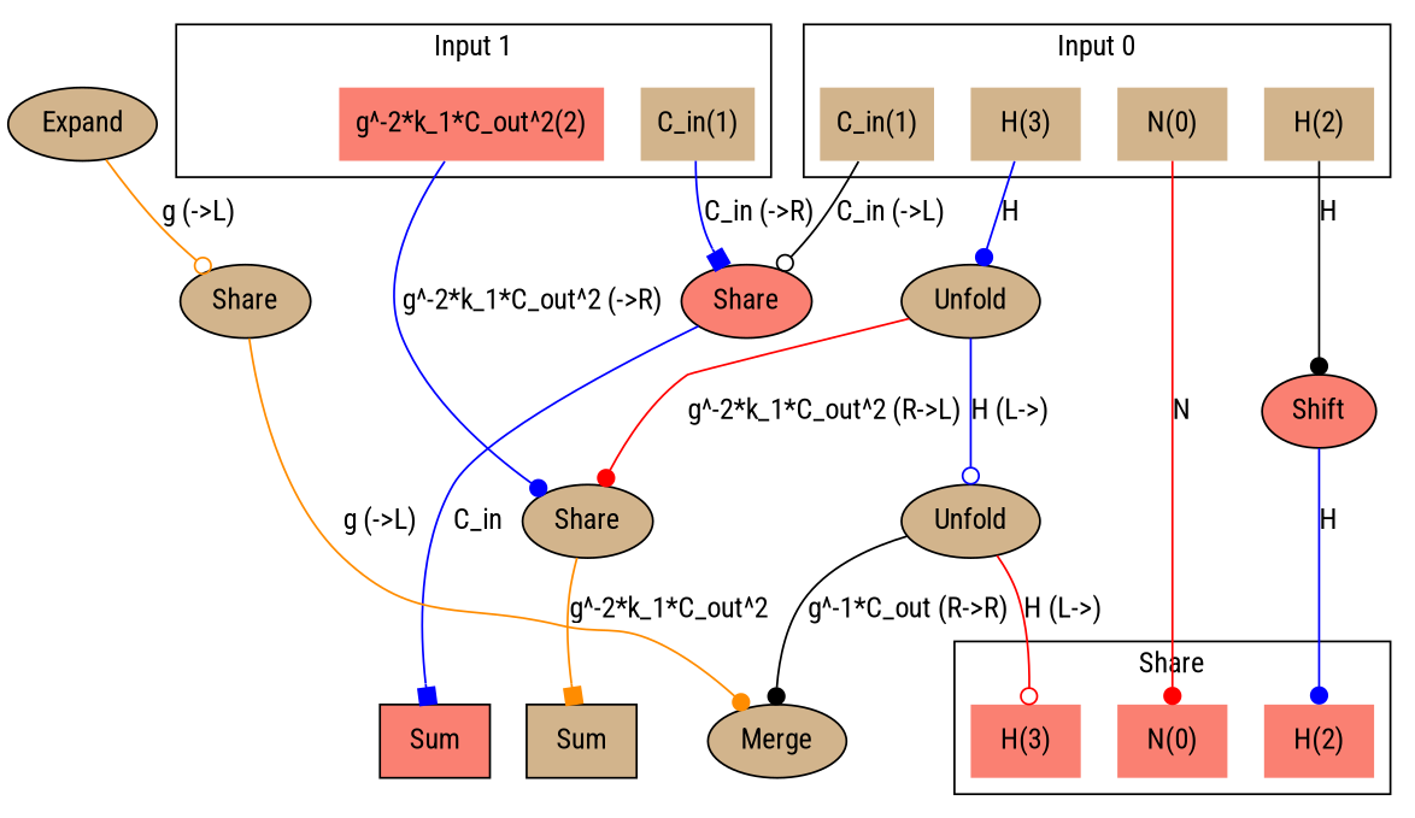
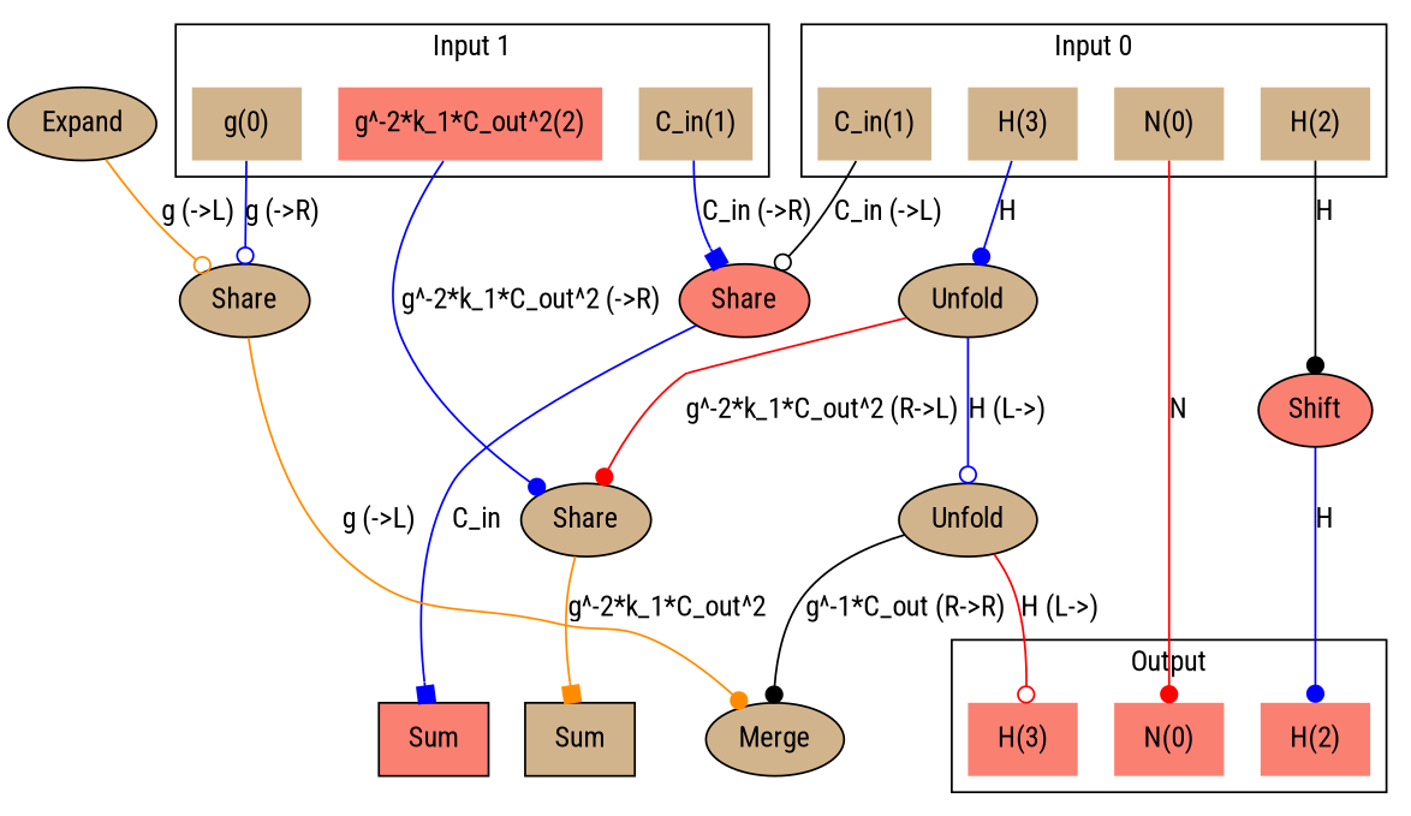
  digraph {
    fontname="Roboto Condensed"
    newrank=true
    node [fillcolor=tan fontname="Roboto Condensed" shape=none style=filled]
    edge [arrowhead=dot color=blue fontname="Roboto Condensed"]
    n1 [label=Sum shape=box]
    n2 [fillcolor=salmon label=Sum shape=box]
    n3 [fillcolor=salmon label="N(0)"]
    n4 [fillcolor=salmon label="H(2)"]
    n5 [fillcolor=salmon label="H(3)"]
    n6 [label="N(0)"]
    n7 [label="C_in(1)"]
    n8 [label="H(2)"]
    n9 [label="H(3)"]
+   n10 [label="g(0)"]
    n11 [label="C_in(1)"]
    n12 [fillcolor=salmon label="g^-2*k_1*C_out^2(2)"]
    n13 [fillcolor=salmon label=Share shape=""]
    n14 [fillcolor=salmon label=Shift shape=""]
    n15 [label=Unfold shape=""]
    n16 [label=Share shape=""]
    n17 [label=Share shape=""]
    n18 [label=Merge shape=""]
    n19 [label=Expand shape=""]
    n20 [label=Unfold shape=""]
    subgraph sub_1 {
      rank=same
      n1
      n2
      n3
      n4
      n5
    }
    subgraph sub_2 {
      rank=same
      n6
      n7
      n8
      n9
+     n10
      n11
      n12
    }
    subgraph cluster_3 {
-     label=Share
+     label=Output
      n3
      n4
      n5
    }
    subgraph cluster_4 {
      label="Input 0"
      n6
      n7
      n8
      n9
    }
    subgraph cluster_5 {
      label="Input 1"
+     n10
      n11
      n12
    }
    n6 -> n3 [color=red label=N]
    n7 -> n13 [arrowhead=odot color=black label="C_in (->L)"]
    n8 -> n14 [color=black label=H]
    n9 -> n15 [label=H]
+   n10 -> n16 [arrowhead=odot label="g (->R)"]
    n11 -> n13 [arrowhead=box label="C_in (->R)"]
    n12 -> n17 [label="g^-2*k_1*C_out^2 (->R)"]
    n13 -> n2 [arrowhead=box label=C_in]
    n14 -> n4 [label=H]
    n15 -> n17 [color=red label="g^-2*k_1*C_out^2 (R->L)"]
    n15 -> n20 [arrowhead=odot label="H (L->)"]
    n16 -> n18 [color=darkorange label="g (->L)"]
    n17 -> n1 [arrowhead=box color=darkorange label="g^-2*k_1*C_out^2"]
    n19 -> n16 [arrowhead=odot color=darkorange label="g (->L)"]
    n20 -> n5 [arrowhead=odot color=red label="H (L->)"]
    n20 -> n18 [color=black label="g^-1*C_out (R->R)"]
  }
